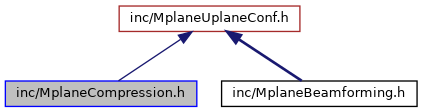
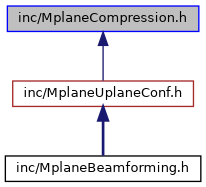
  digraph {
    node [fontname=Helvetica fontsize=10 shape=record]
    edge [color=midnightblue dir=back fontname=Helvetica fontsize=10 labelfontname=Helvetica labelfontsize=10]
    n1 [color=blue fillcolor=grey75 fontcolor=black height=0.2 label="inc/MplaneCompression.h" style=filled width=0.4]
    n2 [color=brown height=0.2 label="inc/MplaneUplaneConf.h" width=0.4]
    n3 [color=black height=0.2 label="inc/MplaneBeamforming.h" width=0.4]
-   n2 -> n1 [style=solid]
+   n1 -> n2 [style=solid]
    n2 -> n3 [style=bold]
  }
